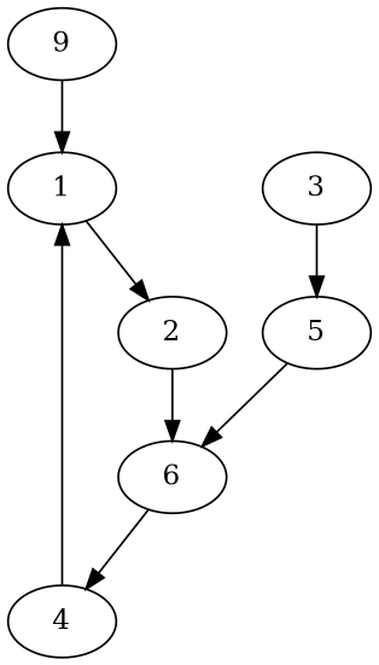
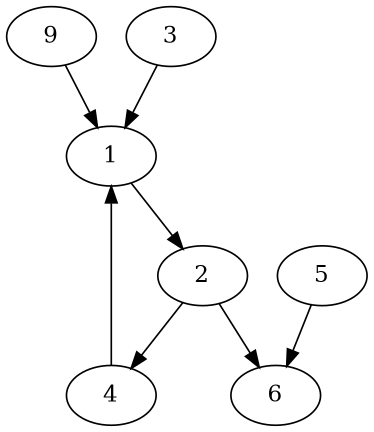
  digraph {
    edge [heightLimit=3 primaryType=mainStreet secondaryType=none village=BikiniBottom weight=10]
    n1 [label=9]
    1
    2
    4
    6
    3
    5
    n1 -> 1 [primaryType=sideStreet]
    1 -> 2
-   6 -> 4
+   2 -> 4
    2 -> 6
    4 -> 1 [weight=20]
-   3 -> 5
+   3 -> 1
    5 -> 6
  }
